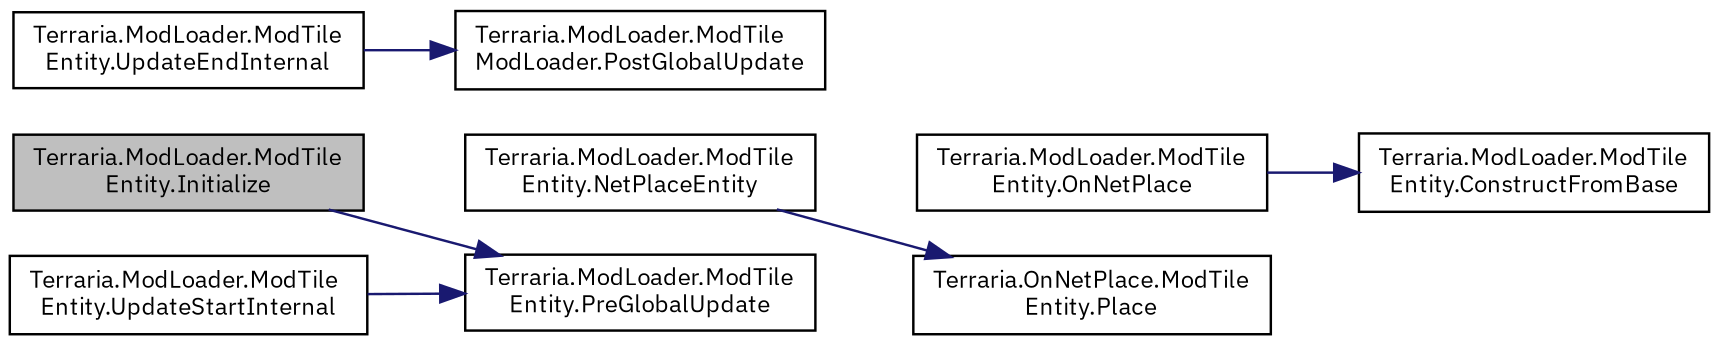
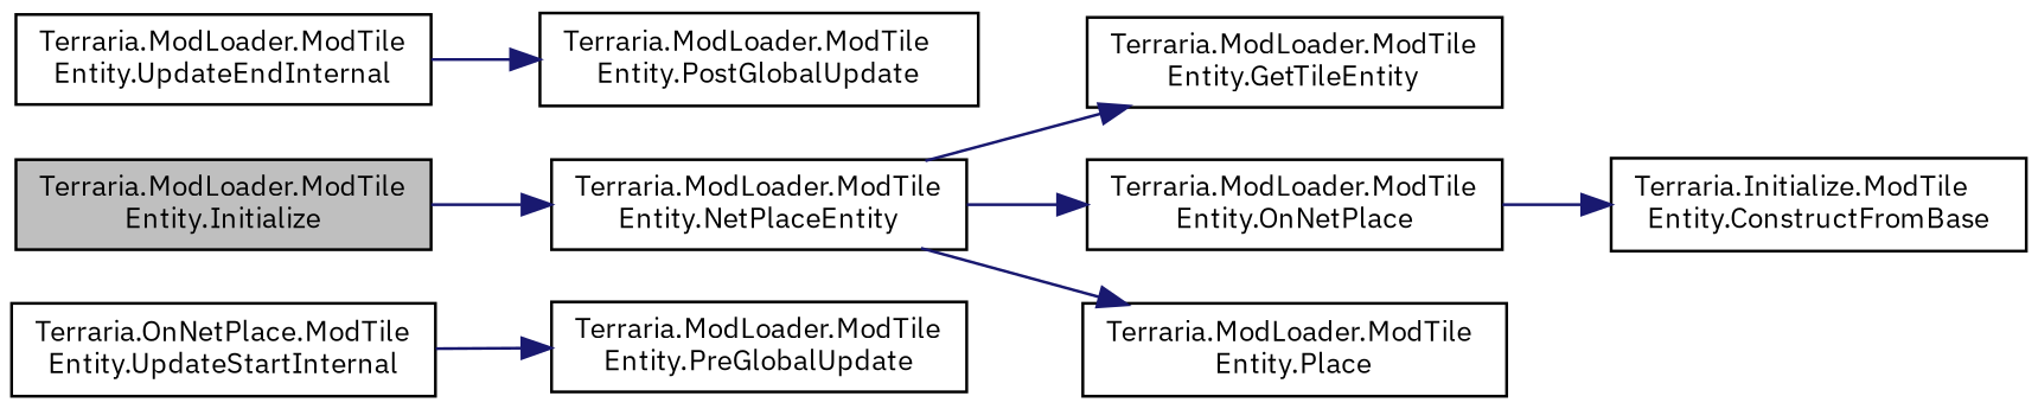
  digraph {
    fontname="IBM Plex Sans"
    rankdir=LR
    node [color=black fillcolor=white fontname="IBM Plex Sans" fontsize=10 shape=record style=filled]
    edge [color=midnightblue fontname="IBM Plex Sans" fontsize=10 labelfontname=Helvetica labelfontsize=10 style=solid]
    n1 [fillcolor=grey75 fontcolor=black height=0.2 label="Terraria.ModLoader.ModTile\lEntity.Initialize" width=0.4]
    n2 [height=0.2 label="Terraria.ModLoader.ModTile\lEntity.NetPlaceEntity" width=0.4]
+   n3 [height=0.2 label="Terraria.ModLoader.ModTile\lEntity.GetTileEntity" width=0.4]
    n4 [height=0.2 label="Terraria.ModLoader.ModTile\lEntity.OnNetPlace" width=0.4]
-   n5 [height=0.2 label="Terraria.OnNetPlace.ModTile\lEntity.Place" width=0.4]
+   n5 [height=0.2 label="Terraria.ModLoader.ModTile\lEntity.Place" width=0.4]
    n6 [height=0.2 label="Terraria.ModLoader.ModTile\lEntity.UpdateEndInternal" width=0.4]
-   n7 [height=0.2 label="Terraria.ModLoader.ModTile\lModLoader.PostGlobalUpdate" width=0.4]
-   n8 [height=0.2 label="Terraria.ModLoader.ModTile\lEntity.UpdateStartInternal" width=0.4]
+   n7 [height=0.2 label="Terraria.ModLoader.ModTile\lEntity.PostGlobalUpdate" width=0.4]
+   n8 [height=0.2 label="Terraria.OnNetPlace.ModTile\lEntity.UpdateStartInternal" width=0.4]
    n9 [height=0.2 label="Terraria.ModLoader.ModTile\lEntity.PreGlobalUpdate" width=0.4]
-   n10 [height=0.2 label="Terraria.ModLoader.ModTile\lEntity.ConstructFromBase" width=0.4]
-   n1 -> n9
+   n10 [height=0.2 label="Terraria.Initialize.ModTile\lEntity.ConstructFromBase" width=0.4]
+   n1 -> n2
+   n2 -> n3
+   n2 -> n4
    n2 -> n5
    n4 -> n10
    n6 -> n7
    n8 -> n9
  }
